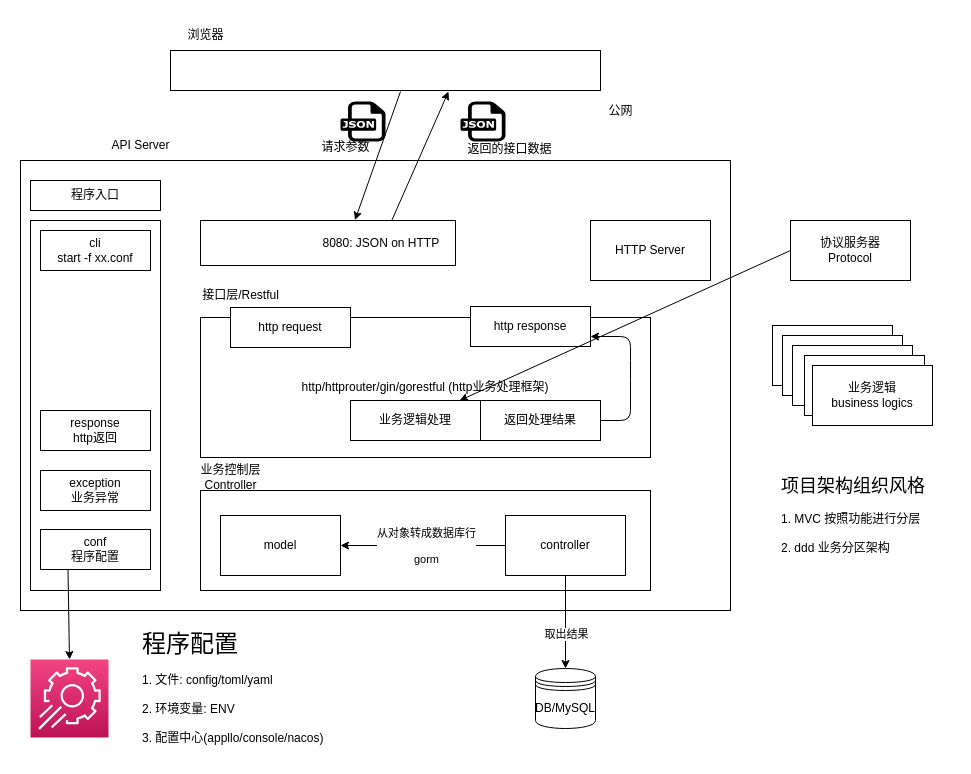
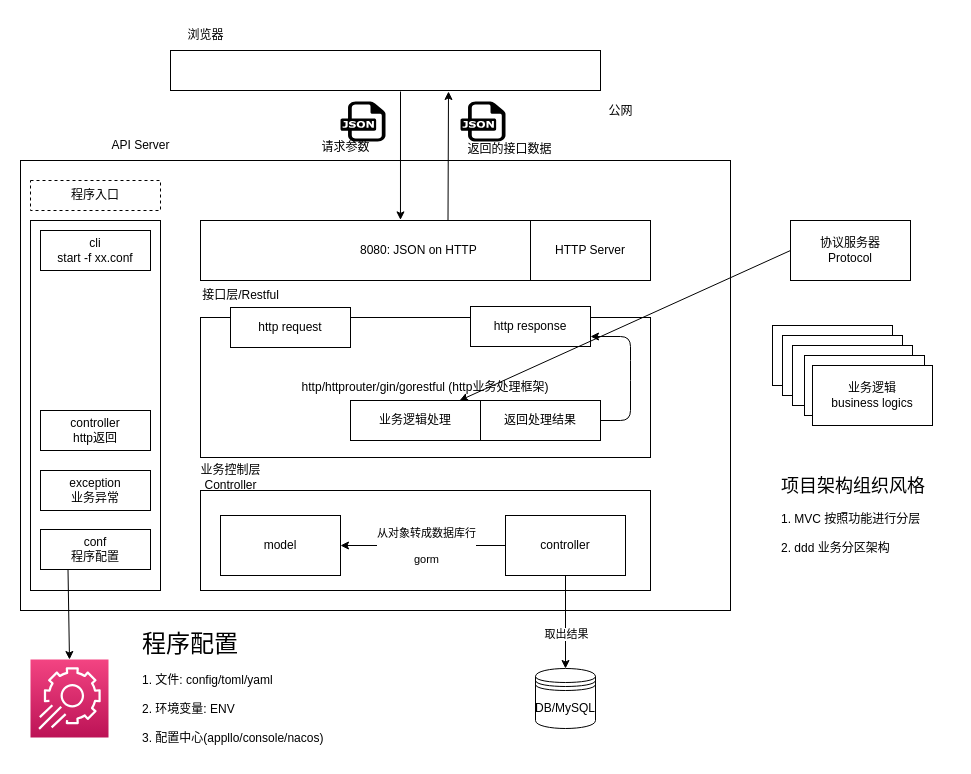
  <mxCell id="0" />
  <mxCell id="1" parent="0" />
  <mxCell id="2" value="" style="rounded=0;whiteSpace=wrap;html=1;" parent="1" vertex="1"><mxGeometry x="20" y="160" width="710" height="450" as="geometry" /></mxCell>
  <mxCell id="3" value="http/httprouter/gin/gorestful (http业务处理框架)" style="rounded=0;whiteSpace=wrap;html=1;" parent="1" vertex="1"><mxGeometry x="200" y="317" width="450" height="140" as="geometry" /></mxCell>
  <mxCell id="4" value="" style="rounded=0;whiteSpace=wrap;html=1;" parent="1" vertex="1"><mxGeometry x="170" y="50" width="430" height="40" as="geometry" /></mxCell>
  <mxCell id="5" value="浏览器" style="text;html=1;align=center;verticalAlign=middle;resizable=0;points=[];autosize=1;strokeColor=none;fillColor=none;" parent="1" vertex="1"><mxGeometry x="175" y="20" width="60" height="30" as="geometry" /></mxCell>
- <mxCell id="6" value="程序入口" style="rounded=0;whiteSpace=wrap;html=1;" parent="1" vertex="1"><mxGeometry x="30" y="180" width="130" height="30" as="geometry" /></mxCell>
+ <mxCell id="6" value="程序入口" style="rounded=0;whiteSpace=wrap;html=1;dashed=1;" parent="1" vertex="1"><mxGeometry x="30" y="180" width="130" height="30" as="geometry" /></mxCell>
  <mxCell id="7" value="" style="rounded=0;whiteSpace=wrap;html=1;" parent="1" vertex="1"><mxGeometry x="30" y="220" width="130" height="370" as="geometry" /></mxCell>
- <mxCell id="8" value="&amp;nbsp; &amp;nbsp; &amp;nbsp; &amp;nbsp; &amp;nbsp; &amp;nbsp; &amp;nbsp; &amp;nbsp; &amp;nbsp; &amp;nbsp; &amp;nbsp; &amp;nbsp; &amp;nbsp; &amp;nbsp; &amp;nbsp; &amp;nbsp; 8080: JSON on HTTP" style="rounded=0;whiteSpace=wrap;html=1;" parent="1" vertex="1"><mxGeometry x="200" y="220" width="255" height="45" as="geometry" /></mxCell>
+ <mxCell id="8" value="&amp;nbsp; &amp;nbsp; &amp;nbsp; &amp;nbsp; &amp;nbsp; &amp;nbsp; &amp;nbsp; &amp;nbsp; &amp;nbsp; &amp;nbsp; &amp;nbsp; &amp;nbsp; &amp;nbsp; &amp;nbsp; &amp;nbsp; &amp;nbsp; 8080: JSON on HTTP" style="rounded=0;whiteSpace=wrap;html=1;" parent="1" vertex="1"><mxGeometry x="200" y="220" width="330" height="60" as="geometry" /></mxCell>
  <mxCell id="9" value="http request" style="rounded=0;whiteSpace=wrap;html=1;" parent="1" vertex="1"><mxGeometry x="230" y="307" width="120" height="40" as="geometry" /></mxCell>
  <mxCell id="10" value="http response" style="rounded=0;whiteSpace=wrap;html=1;" parent="1" vertex="1"><mxGeometry x="470" y="306" width="120" height="40" as="geometry" /></mxCell>
  <mxCell id="11" value="业务逻辑处理" style="rounded=0;whiteSpace=wrap;html=1;" parent="1" vertex="1"><mxGeometry x="350" y="400" width="130" height="40" as="geometry" /></mxCell>
  <mxCell id="12" value="返回处理结果" style="rounded=0;whiteSpace=wrap;html=1;" parent="1" vertex="1"><mxGeometry x="480" y="400" width="120" height="40" as="geometry" /></mxCell>
  <mxCell id="13" value="" style="rounded=0;whiteSpace=wrap;html=1;" parent="1" vertex="1"><mxGeometry x="200" y="490" width="450" height="100" as="geometry" /></mxCell>
  <mxCell id="14" value="model" style="rounded=0;whiteSpace=wrap;html=1;" parent="1" vertex="1"><mxGeometry x="220" y="515" width="120" height="60" as="geometry" /></mxCell>
  <mxCell id="15" value="controller" style="rounded=0;whiteSpace=wrap;html=1;" parent="1" vertex="1"><mxGeometry x="505" y="515" width="120" height="60" as="geometry" /></mxCell>
  <mxCell id="16" value="DB/MySQL" style="shape=datastore;whiteSpace=wrap;html=1;" parent="1" vertex="1"><mxGeometry x="535" y="668" width="60" height="60" as="geometry" /></mxCell>
  <mxCell id="17" value="cli&lt;br&gt;start -f xx.conf" style="rounded=0;whiteSpace=wrap;html=1;" parent="1" vertex="1"><mxGeometry x="40" y="230" width="110" height="40" as="geometry" /></mxCell>
- <mxCell id="18" value="response&lt;br&gt;http返回" style="rounded=0;whiteSpace=wrap;html=1;" parent="1" vertex="1"><mxGeometry x="40" y="410" width="110" height="40" as="geometry" /></mxCell>
+ <mxCell id="18" value="controller&lt;br&gt;http返回" style="rounded=0;whiteSpace=wrap;html=1;" parent="1" vertex="1"><mxGeometry x="40" y="410" width="110" height="40" as="geometry" /></mxCell>
  <mxCell id="19" value="exception&lt;br&gt;业务异常" style="rounded=0;whiteSpace=wrap;html=1;" parent="1" vertex="1"><mxGeometry x="40" y="470" width="110" height="40" as="geometry" /></mxCell>
  <mxCell id="20" value="conf&lt;br&gt;程序配置" style="rounded=0;whiteSpace=wrap;html=1;" parent="1" vertex="1"><mxGeometry x="40" y="529" width="110" height="40" as="geometry" /></mxCell>
- <mxCell id="21" value="HTTP Server" style="rounded=0;whiteSpace=wrap;html=1;" parent="1" vertex="1"><mxGeometry x="590" y="220" width="120" height="60" as="geometry" /></mxCell>
+ <mxCell id="21" value="HTTP Server" style="rounded=0;whiteSpace=wrap;html=1;" parent="1" vertex="1"><mxGeometry x="530" y="220" width="120" height="60" as="geometry" /></mxCell>
  <mxCell id="22" value="API Server" style="text;html=1;align=center;verticalAlign=middle;resizable=0;points=[];autosize=1;strokeColor=none;fillColor=none;" parent="1" vertex="1"><mxGeometry x="100" y="130" width="80" height="30" as="geometry" /></mxCell>
  <mxCell id="23" value="" style="endArrow=classic;html=1;entryX=1;entryY=0.75;entryDx=0;entryDy=0;exitX=1;exitY=0.5;exitDx=0;exitDy=0;" parent="1" source="12" target="10" edge="1"><mxGeometry width="50" height="50" relative="1" as="geometry"><mxPoint x="360" y="340" as="sourcePoint" /><mxPoint x="410" y="290" as="targetPoint" /><Array as="points"><mxPoint x="630" y="420" /><mxPoint x="630" y="370" /><mxPoint x="630" y="336" /></Array></mxGeometry></mxCell>
  <mxCell id="24" value="接口层/Restful" style="text;html=1;align=center;verticalAlign=middle;resizable=0;points=[];autosize=1;strokeColor=none;fillColor=none;" parent="1" vertex="1"><mxGeometry x="190" y="280" width="100" height="30" as="geometry" /></mxCell>
  <mxCell id="25" value="业务控制层&lt;br&gt;Controller" style="text;html=1;align=center;verticalAlign=middle;resizable=0;points=[];autosize=1;strokeColor=none;fillColor=none;" parent="1" vertex="1"><mxGeometry x="190" y="457" width="80" height="40" as="geometry" /></mxCell>
  <mxCell id="26" value="" style="endArrow=classic;html=1;exitX=0;exitY=0.5;exitDx=0;exitDy=0;" parent="1" source="15" target="14" edge="1"><mxGeometry width="50" height="50" relative="1" as="geometry"><mxPoint x="360" y="440" as="sourcePoint" /><mxPoint x="410" y="390" as="targetPoint" /></mxGeometry></mxCell>
  <mxCell id="27" value="从对象转成数据库行&lt;br&gt;&lt;br&gt;gorm" style="edgeLabel;html=1;align=center;verticalAlign=middle;resizable=0;points=[];" parent="26" vertex="1" connectable="0"><mxGeometry x="0.282" relative="1" as="geometry"><mxPoint x="26" as="offset" /></mxGeometry></mxCell>
  <mxCell id="28" value="公网" style="text;html=1;align=center;verticalAlign=middle;resizable=0;points=[];autosize=1;strokeColor=none;fillColor=none;" parent="1" vertex="1"><mxGeometry x="595" y="96" width="50" height="30" as="geometry" /></mxCell>
  <mxCell id="29" value="" style="sketch=0;points=[[0,0,0],[0.25,0,0],[0.5,0,0],[0.75,0,0],[1,0,0],[0,1,0],[0.25,1,0],[0.5,1,0],[0.75,1,0],[1,1,0],[0,0.25,0],[0,0.5,0],[0,0.75,0],[1,0.25,0],[1,0.5,0],[1,0.75,0]];points=[[0,0,0],[0.25,0,0],[0.5,0,0],[0.75,0,0],[1,0,0],[0,1,0],[0.25,1,0],[0.5,1,0],[0.75,1,0],[1,1,0],[0,0.25,0],[0,0.5,0],[0,0.75,0],[1,0.25,0],[1,0.5,0],[1,0.75,0]];outlineConnect=0;fontColor=#232F3E;gradientColor=#F34482;gradientDirection=north;fillColor=#BC1356;strokeColor=#ffffff;dashed=0;verticalLabelPosition=bottom;verticalAlign=top;align=center;html=1;fontSize=12;fontStyle=0;aspect=fixed;shape=mxgraph.aws4.resourceIcon;resIcon=mxgraph.aws4.app_config;" parent="1" vertex="1"><mxGeometry x="30" y="659" width="78" height="78" as="geometry" /></mxCell>
  <mxCell id="30" value="" style="dashed=0;outlineConnect=0;html=1;align=center;labelPosition=center;verticalLabelPosition=bottom;verticalAlign=top;shape=mxgraph.weblogos.json" parent="1" vertex="1"><mxGeometry x="340" y="101" width="45" height="40" as="geometry" /></mxCell>
  <mxCell id="31" value="" style="dashed=0;outlineConnect=0;html=1;align=center;labelPosition=center;verticalLabelPosition=bottom;verticalAlign=top;shape=mxgraph.weblogos.json" parent="1" vertex="1"><mxGeometry x="460" y="101" width="45" height="40" as="geometry" /></mxCell>
  <mxCell id="32" value="" style="endArrow=classic;html=1;exitX=0.75;exitY=0;exitDx=0;exitDy=0;" parent="1" source="8" edge="1"><mxGeometry width="50" height="50" relative="1" as="geometry"><mxPoint x="360" y="231" as="sourcePoint" /><mxPoint x="448" y="91" as="targetPoint" /></mxGeometry></mxCell>
  <mxCell id="33" value="" style="endArrow=classic;html=1;entryX=0.606;entryY=-0.01;entryDx=0;entryDy=0;entryPerimeter=0;" parent="1" target="8" edge="1"><mxGeometry width="50" height="50" relative="1" as="geometry"><mxPoint x="400" y="91" as="sourcePoint" /><mxPoint x="410" y="181" as="targetPoint" /></mxGeometry></mxCell>
  <mxCell id="34" value="请求参数" style="text;html=1;align=center;verticalAlign=middle;resizable=0;points=[];autosize=1;strokeColor=none;fillColor=none;" parent="1" vertex="1"><mxGeometry x="310" y="132" width="70" height="30" as="geometry" /></mxCell>
  <mxCell id="35" value="返回的接口数据" style="text;html=1;align=center;verticalAlign=middle;resizable=0;points=[];autosize=1;strokeColor=none;fillColor=none;" parent="1" vertex="1"><mxGeometry x="454" y="134" width="110" height="30" as="geometry" /></mxCell>
  <mxCell id="36" value="" style="endArrow=classic;html=1;entryX=0.5;entryY=0;entryDx=0;entryDy=0;exitX=0.5;exitY=1;exitDx=0;exitDy=0;" parent="1" source="15" target="16" edge="1"><mxGeometry width="50" height="50" relative="1" as="geometry"><mxPoint x="360" y="531" as="sourcePoint" /><mxPoint x="410" y="481" as="targetPoint" /></mxGeometry></mxCell>
  <mxCell id="37" value="取出结果" style="edgeLabel;html=1;align=center;verticalAlign=middle;resizable=0;points=[];" parent="36" vertex="1" connectable="0"><mxGeometry x="0.243" relative="1" as="geometry"><mxPoint as="offset" /></mxGeometry></mxCell>
  <mxCell id="38" value="" style="endArrow=classic;html=1;exitX=0.25;exitY=1;exitDx=0;exitDy=0;entryX=0.5;entryY=0;entryDx=0;entryDy=0;entryPerimeter=0;" parent="1" source="20" target="29" edge="1"><mxGeometry width="50" height="50" relative="1" as="geometry"><mxPoint x="360" y="531" as="sourcePoint" /><mxPoint x="410" y="481" as="targetPoint" /></mxGeometry></mxCell>
  <mxCell id="39" value="&lt;div style=&quot;&quot;&gt;&lt;span style=&quot;font-size: 24px; background-color: initial;&quot;&gt;程序配置&lt;/span&gt;&lt;/div&gt;&lt;br&gt;&lt;div style=&quot;&quot;&gt;&lt;span style=&quot;background-color: initial;&quot;&gt;1. 文件: config/toml/yaml&lt;/span&gt;&lt;/div&gt;&lt;div style=&quot;&quot;&gt;&lt;br&gt;&lt;/div&gt;&lt;div style=&quot;&quot;&gt;&lt;span style=&quot;background-color: initial;&quot;&gt;2. 环境变量: ENV&lt;/span&gt;&lt;/div&gt;&lt;div style=&quot;&quot;&gt;&lt;br&gt;&lt;/div&gt;&lt;div style=&quot;&quot;&gt;&lt;span style=&quot;background-color: initial;&quot;&gt;3. 配置中心(appllo/console/nacos)&lt;/span&gt;&lt;/div&gt;" style="text;html=1;align=left;verticalAlign=middle;resizable=0;points=[];autosize=1;strokeColor=none;fillColor=none;" parent="1" vertex="1"><mxGeometry x="140" y="622" width="200" height="130" as="geometry" /></mxCell>
  <mxCell id="40" value="协议服务器&lt;br&gt;Protocol" style="rounded=0;whiteSpace=wrap;html=1;" parent="1" vertex="1"><mxGeometry x="790" y="220" width="120" height="60" as="geometry" /></mxCell>
  <mxCell id="41" value="" style="endArrow=classic;html=1;exitX=0;exitY=0.5;exitDx=0;exitDy=0;" parent="1" source="40" target="11" edge="1"><mxGeometry width="50" height="50" relative="1" as="geometry"><mxPoint x="730" y="291" as="sourcePoint" /><mxPoint x="780" y="241" as="targetPoint" /></mxGeometry></mxCell>
  <mxCell id="42" value="" style="rounded=0;whiteSpace=wrap;html=1;" parent="1" vertex="1"><mxGeometry x="772" y="325" width="120" height="60" as="geometry" /></mxCell>
  <mxCell id="43" value="" style="rounded=0;whiteSpace=wrap;html=1;" parent="1" vertex="1"><mxGeometry x="782" y="335" width="120" height="60" as="geometry" /></mxCell>
  <mxCell id="44" value="" style="rounded=0;whiteSpace=wrap;html=1;" parent="1" vertex="1"><mxGeometry x="792" y="345" width="120" height="60" as="geometry" /></mxCell>
  <mxCell id="45" value="" style="rounded=0;whiteSpace=wrap;html=1;" parent="1" vertex="1"><mxGeometry x="804" y="355" width="120" height="60" as="geometry" /></mxCell>
  <mxCell id="46" value="业务逻辑&lt;br&gt;business logics" style="rounded=0;whiteSpace=wrap;html=1;" parent="1" vertex="1"><mxGeometry x="812" y="365" width="120" height="60" as="geometry" /></mxCell>
  <mxCell id="47" value="&lt;font style=&quot;font-size: 18px;&quot;&gt;项目架构组织风格&lt;/font&gt;&lt;br&gt;&lt;br&gt;1. MVC 按照功能进行分层&lt;br&gt;&lt;br&gt;2. ddd 业务分区架构" style="text;html=1;align=left;verticalAlign=middle;resizable=0;points=[];autosize=1;strokeColor=none;fillColor=none;" parent="1" vertex="1"><mxGeometry x="779" y="470" width="170" height="90" as="geometry" /></mxCell>
